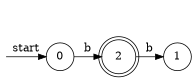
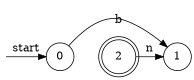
  digraph {
    node [shape=circle]
    s [shape=point style=invis]
    2 [shape=doublecircle]
    0
    1
    subgraph sub_1 {
      rank=same
      s
      2
      0
      1
    }
    s -> 0 [label=start]
-   2 -> 1 [label=b]
-   0 -> 2 [label=b]
+   2 -> 1 [label=n]
+   0 -> 1 [label=b]
  }
